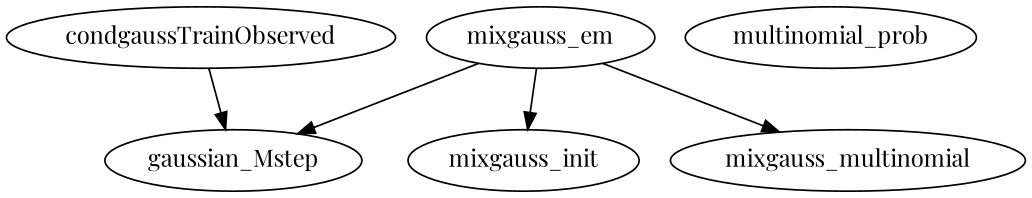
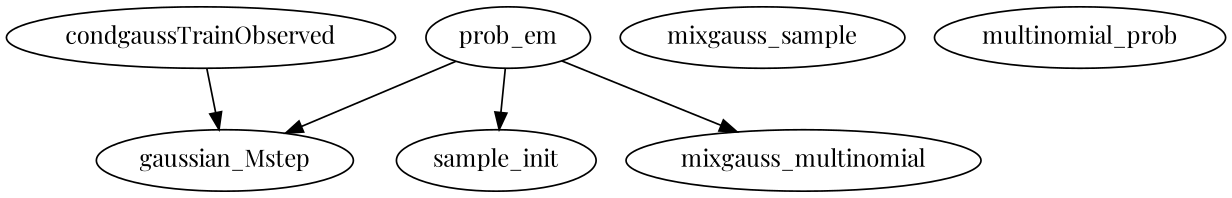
  digraph {
    fontname="Playfair Display"
    node [fontname="Playfair Display"]
    edge [fontname="Playfair Display"]
    n1 [label=gaussian_Mstep]
    condgaussTrainObserved
-   mixgauss_em
-   mixgauss_init
+   mixgauss_em [label=prob_em]
+   mixgauss_init [label=sample_init]
    n5 [label=mixgauss_multinomial]
+   mixgauss_sample
    multinomial_prob
    condgaussTrainObserved -> n1
    mixgauss_em -> n1
    mixgauss_em -> mixgauss_init
    mixgauss_em -> n5
  }
